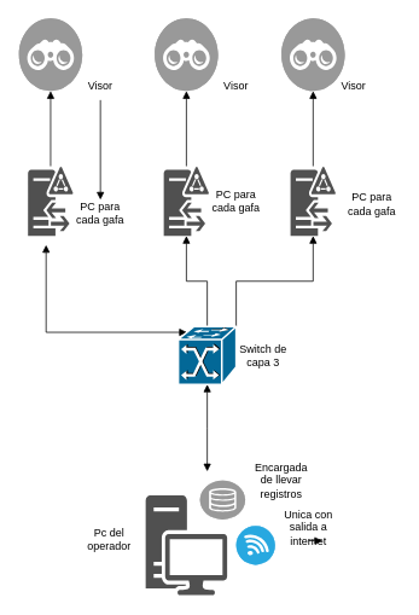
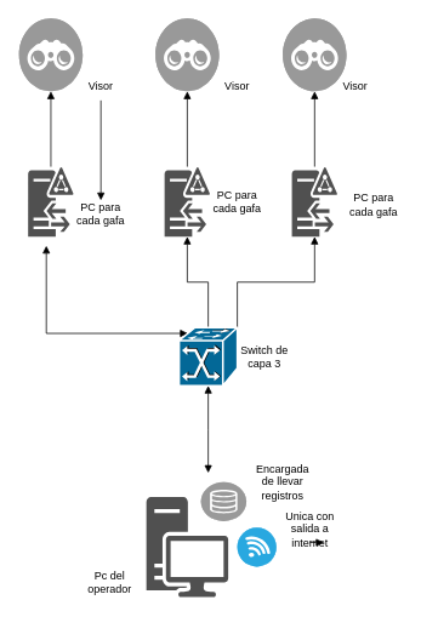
  <mxCell id="0" />
  <mxCell id="1" parent="0" />
  <mxCell id="2" value="" style="fillColor=#999999;verticalLabelPosition=bottom;sketch=0;html=1;strokeColor=#ffffff;verticalAlign=top;align=center;points=[[0.145,0.145,0],[0.5,0,0],[0.855,0.145,0],[1,0.5,0],[0.855,0.855,0],[0.5,1,0],[0.145,0.855,0],[0,0.5,0]];pointerEvents=1;shape=mxgraph.cisco_safe.compositeIcon;bgIcon=ellipse;resIcon=mxgraph.cisco_safe.capability.host_context;" vertex="1" parent="1"><mxGeometry x="20" y="20" width="70" height="80" as="geometry" /></mxCell>
  <mxCell id="3" value="" style="fillColor=#999999;verticalLabelPosition=bottom;sketch=0;html=1;strokeColor=#ffffff;verticalAlign=top;align=center;points=[[0.145,0.145,0],[0.5,0,0],[0.855,0.145,0],[1,0.5,0],[0.855,0.855,0],[0.5,1,0],[0.145,0.855,0],[0,0.5,0]];pointerEvents=1;shape=mxgraph.cisco_safe.compositeIcon;bgIcon=ellipse;resIcon=mxgraph.cisco_safe.capability.storage;" vertex="1" parent="1"><mxGeometry x="220" y="530" width="50" height="43" as="geometry" /></mxCell>
  <mxCell id="4" value="" style="sketch=0;pointerEvents=1;shadow=0;dashed=0;html=1;strokeColor=none;fillColor=#505050;labelPosition=center;verticalLabelPosition=bottom;verticalAlign=top;outlineConnect=0;align=center;shape=mxgraph.office.devices.workstation;" vertex="1" parent="1"><mxGeometry x="160" y="546.5" width="90" height="110" as="geometry" /></mxCell>
  <mxCell id="5" style="edgeStyle=orthogonalEdgeStyle;rounded=0;orthogonalLoop=1;jettySize=auto;html=1;entryX=0.5;entryY=1;entryDx=0;entryDy=0;entryPerimeter=0;startArrow=none;startFill=0;endArrow=block;endFill=1;" edge="1" parent="1" source="6" target="2"><mxGeometry relative="1" as="geometry" /></mxCell>
  <mxCell id="6" value="" style="sketch=0;pointerEvents=1;shadow=0;dashed=0;html=1;strokeColor=none;fillColor=#505050;labelPosition=center;verticalLabelPosition=bottom;verticalAlign=top;outlineConnect=0;align=center;shape=mxgraph.office.servers.active_directory_federation_services_proxy;" vertex="1" parent="1"><mxGeometry x="30" y="183" width="50" height="77" as="geometry" /></mxCell>
  <mxCell id="7" value="" style="fillColor=#28A8E0;verticalLabelPosition=bottom;sketch=0;html=1;strokeColor=#ffffff;verticalAlign=top;align=center;points=[[0.145,0.145,0],[0.5,0,0],[0.855,0.145,0],[1,0.5,0],[0.855,0.855,0],[0.5,1,0],[0.145,0.855,0],[0,0.5,0]];pointerEvents=1;shape=mxgraph.cisco_safe.compositeIcon;bgIcon=ellipse;resIcon=mxgraph.cisco_safe.capability.wireless_connection;" vertex="1" parent="1"><mxGeometry x="260" y="580" width="43" height="43" as="geometry" /></mxCell>
  <mxCell id="8" style="edgeStyle=orthogonalEdgeStyle;rounded=0;orthogonalLoop=1;jettySize=auto;html=1;exitX=0.5;exitY=1;exitDx=0;exitDy=0;exitPerimeter=0;endArrow=block;endFill=1;startArrow=block;startFill=1;" edge="1" parent="1" source="12"><mxGeometry relative="1" as="geometry"><mxPoint x="228" y="520" as="targetPoint" /></mxGeometry></mxCell>
  <mxCell id="9" style="edgeStyle=orthogonalEdgeStyle;rounded=0;orthogonalLoop=1;jettySize=auto;html=1;exitX=0.15;exitY=0.1;exitDx=0;exitDy=0;exitPerimeter=0;startArrow=block;startFill=1;endArrow=block;endFill=1;" edge="1" parent="1" source="12"><mxGeometry relative="1" as="geometry"><mxPoint x="50" y="270" as="targetPoint" /><Array as="points"><mxPoint x="50" y="366" /></Array></mxGeometry></mxCell>
  <mxCell id="10" style="edgeStyle=orthogonalEdgeStyle;rounded=0;orthogonalLoop=1;jettySize=auto;html=1;exitX=0.5;exitY=0;exitDx=0;exitDy=0;exitPerimeter=0;startArrow=none;startFill=0;endArrow=block;endFill=1;" edge="1" parent="1" source="12" target="15"><mxGeometry relative="1" as="geometry" /></mxCell>
  <mxCell id="11" style="edgeStyle=orthogonalEdgeStyle;rounded=0;orthogonalLoop=1;jettySize=auto;html=1;exitX=1;exitY=0;exitDx=0;exitDy=0;exitPerimeter=0;startArrow=none;startFill=0;endArrow=block;endFill=1;" edge="1" parent="1" source="12" target="18"><mxGeometry relative="1" as="geometry" /></mxCell>
  <mxCell id="12" value="" style="shape=mxgraph.cisco.switches.atm_fast_gigabit_etherswitch;sketch=0;html=1;pointerEvents=1;dashed=0;fillColor=#036897;strokeColor=#ffffff;strokeWidth=2;verticalLabelPosition=bottom;verticalAlign=top;align=center;outlineConnect=0;" vertex="1" parent="1"><mxGeometry x="196" y="360" width="64" height="64" as="geometry" /></mxCell>
  <mxCell id="13" value="" style="fillColor=#999999;verticalLabelPosition=bottom;sketch=0;html=1;strokeColor=#ffffff;verticalAlign=top;align=center;points=[[0.145,0.145,0],[0.5,0,0],[0.855,0.145,0],[1,0.5,0],[0.855,0.855,0],[0.5,1,0],[0.145,0.855,0],[0,0.5,0]];pointerEvents=1;shape=mxgraph.cisco_safe.compositeIcon;bgIcon=ellipse;resIcon=mxgraph.cisco_safe.capability.host_context;" vertex="1" parent="1"><mxGeometry x="170" y="20" width="70" height="80" as="geometry" /></mxCell>
  <mxCell id="14" style="edgeStyle=orthogonalEdgeStyle;rounded=0;orthogonalLoop=1;jettySize=auto;html=1;entryX=0.5;entryY=1;entryDx=0;entryDy=0;entryPerimeter=0;startArrow=none;startFill=0;endArrow=block;endFill=1;" edge="1" parent="1" source="15" target="13"><mxGeometry relative="1" as="geometry" /></mxCell>
  <mxCell id="15" value="" style="sketch=0;pointerEvents=1;shadow=0;dashed=0;html=1;strokeColor=none;fillColor=#505050;labelPosition=center;verticalLabelPosition=bottom;verticalAlign=top;outlineConnect=0;align=center;shape=mxgraph.office.servers.active_directory_federation_services_proxy;" vertex="1" parent="1"><mxGeometry x="180" y="183" width="50" height="77" as="geometry" /></mxCell>
  <mxCell id="16" value="" style="fillColor=#999999;verticalLabelPosition=bottom;sketch=0;html=1;strokeColor=#ffffff;verticalAlign=top;align=center;points=[[0.145,0.145,0],[0.5,0,0],[0.855,0.145,0],[1,0.5,0],[0.855,0.855,0],[0.5,1,0],[0.145,0.855,0],[0,0.5,0]];pointerEvents=1;shape=mxgraph.cisco_safe.compositeIcon;bgIcon=ellipse;resIcon=mxgraph.cisco_safe.capability.host_context;" vertex="1" parent="1"><mxGeometry x="310" y="20" width="70" height="80" as="geometry" /></mxCell>
  <mxCell id="17" style="edgeStyle=orthogonalEdgeStyle;rounded=0;orthogonalLoop=1;jettySize=auto;html=1;entryX=0.5;entryY=1;entryDx=0;entryDy=0;entryPerimeter=0;startArrow=none;startFill=0;endArrow=block;endFill=1;" edge="1" parent="1" source="18" target="16"><mxGeometry relative="1" as="geometry" /></mxCell>
  <mxCell id="18" value="" style="sketch=0;pointerEvents=1;shadow=0;dashed=0;html=1;strokeColor=none;fillColor=#505050;labelPosition=center;verticalLabelPosition=bottom;verticalAlign=top;outlineConnect=0;align=center;shape=mxgraph.office.servers.active_directory_federation_services_proxy;" vertex="1" parent="1"><mxGeometry x="320" y="183" width="50" height="77" as="geometry" /></mxCell>
- <mxCell id="19" value="Pc del operador" style="text;html=1;strokeColor=none;fillColor=none;align=center;verticalAlign=middle;whiteSpace=wrap;rounded=0;" vertex="1" parent="1"><mxGeometry x="90" y="580" width="60" height="30" as="geometry" /></mxCell>
+ <mxCell id="19" value="Pc del operador" style="text;html=1;strokeColor=none;fillColor=none;align=center;verticalAlign=middle;whiteSpace=wrap;rounded=0;" vertex="1" parent="1"><mxGeometry x="90" y="625" width="60" height="30" as="geometry" /></mxCell>
  <mxCell id="20" value="Encargada de llevar registros" style="text;html=1;strokeColor=none;fillColor=none;align=center;verticalAlign=middle;whiteSpace=wrap;rounded=0;" vertex="1" parent="1"><mxGeometry x="280" y="515" width="60" height="30" as="geometry" /></mxCell>
  <mxCell id="21" value="Unica con salida a internet" style="text;html=1;strokeColor=none;fillColor=none;align=center;verticalAlign=middle;whiteSpace=wrap;rounded=0;" vertex="1" parent="1"><mxGeometry x="310" y="566.5" width="60" height="30" as="geometry" /></mxCell>
  <mxCell id="22" style="edgeStyle=orthogonalEdgeStyle;rounded=0;orthogonalLoop=1;jettySize=auto;html=1;exitX=0.5;exitY=1;exitDx=0;exitDy=0;entryX=0.75;entryY=1;entryDx=0;entryDy=0;startArrow=none;startFill=0;endArrow=block;endFill=1;" edge="1" parent="1" source="21" target="21"><mxGeometry relative="1" as="geometry" /></mxCell>
  <mxCell id="23" value="PC para cada gafa" style="text;html=1;strokeColor=none;fillColor=none;align=center;verticalAlign=middle;whiteSpace=wrap;rounded=0;" vertex="1" parent="1"><mxGeometry x="80" y="220" width="60" height="30" as="geometry" /></mxCell>
  <mxCell id="24" value="PC para cada gafa" style="text;html=1;strokeColor=none;fillColor=none;align=center;verticalAlign=middle;whiteSpace=wrap;rounded=0;" vertex="1" parent="1"><mxGeometry x="380" y="210" width="60" height="30" as="geometry" /></mxCell>
  <mxCell id="25" value="PC para cada gafa" style="text;html=1;strokeColor=none;fillColor=none;align=center;verticalAlign=middle;whiteSpace=wrap;rounded=0;" vertex="1" parent="1"><mxGeometry x="230" y="206.5" width="60" height="30" as="geometry" /></mxCell>
  <mxCell id="26" value="" style="edgeStyle=orthogonalEdgeStyle;rounded=0;orthogonalLoop=1;jettySize=auto;html=1;startArrow=none;startFill=0;endArrow=block;endFill=1;" edge="1" parent="1" source="27" target="23"><mxGeometry relative="1" as="geometry" /></mxCell>
  <mxCell id="27" value="Visor" style="text;html=1;strokeColor=none;fillColor=none;align=center;verticalAlign=middle;whiteSpace=wrap;rounded=0;" vertex="1" parent="1"><mxGeometry x="80" y="80" width="60" height="30" as="geometry" /></mxCell>
  <mxCell id="28" value="Visor" style="text;html=1;strokeColor=none;fillColor=none;align=center;verticalAlign=middle;whiteSpace=wrap;rounded=0;" vertex="1" parent="1"><mxGeometry x="230" y="80" width="60" height="30" as="geometry" /></mxCell>
  <mxCell id="29" value="Visor" style="text;html=1;strokeColor=none;fillColor=none;align=center;verticalAlign=middle;whiteSpace=wrap;rounded=0;" vertex="1" parent="1"><mxGeometry x="360" y="80" width="60" height="30" as="geometry" /></mxCell>
  <mxCell id="30" value="Switch de capa 3" style="text;html=1;strokeColor=none;fillColor=none;align=center;verticalAlign=middle;whiteSpace=wrap;rounded=0;" vertex="1" parent="1"><mxGeometry x="260" y="377" width="60" height="30" as="geometry" /></mxCell>
